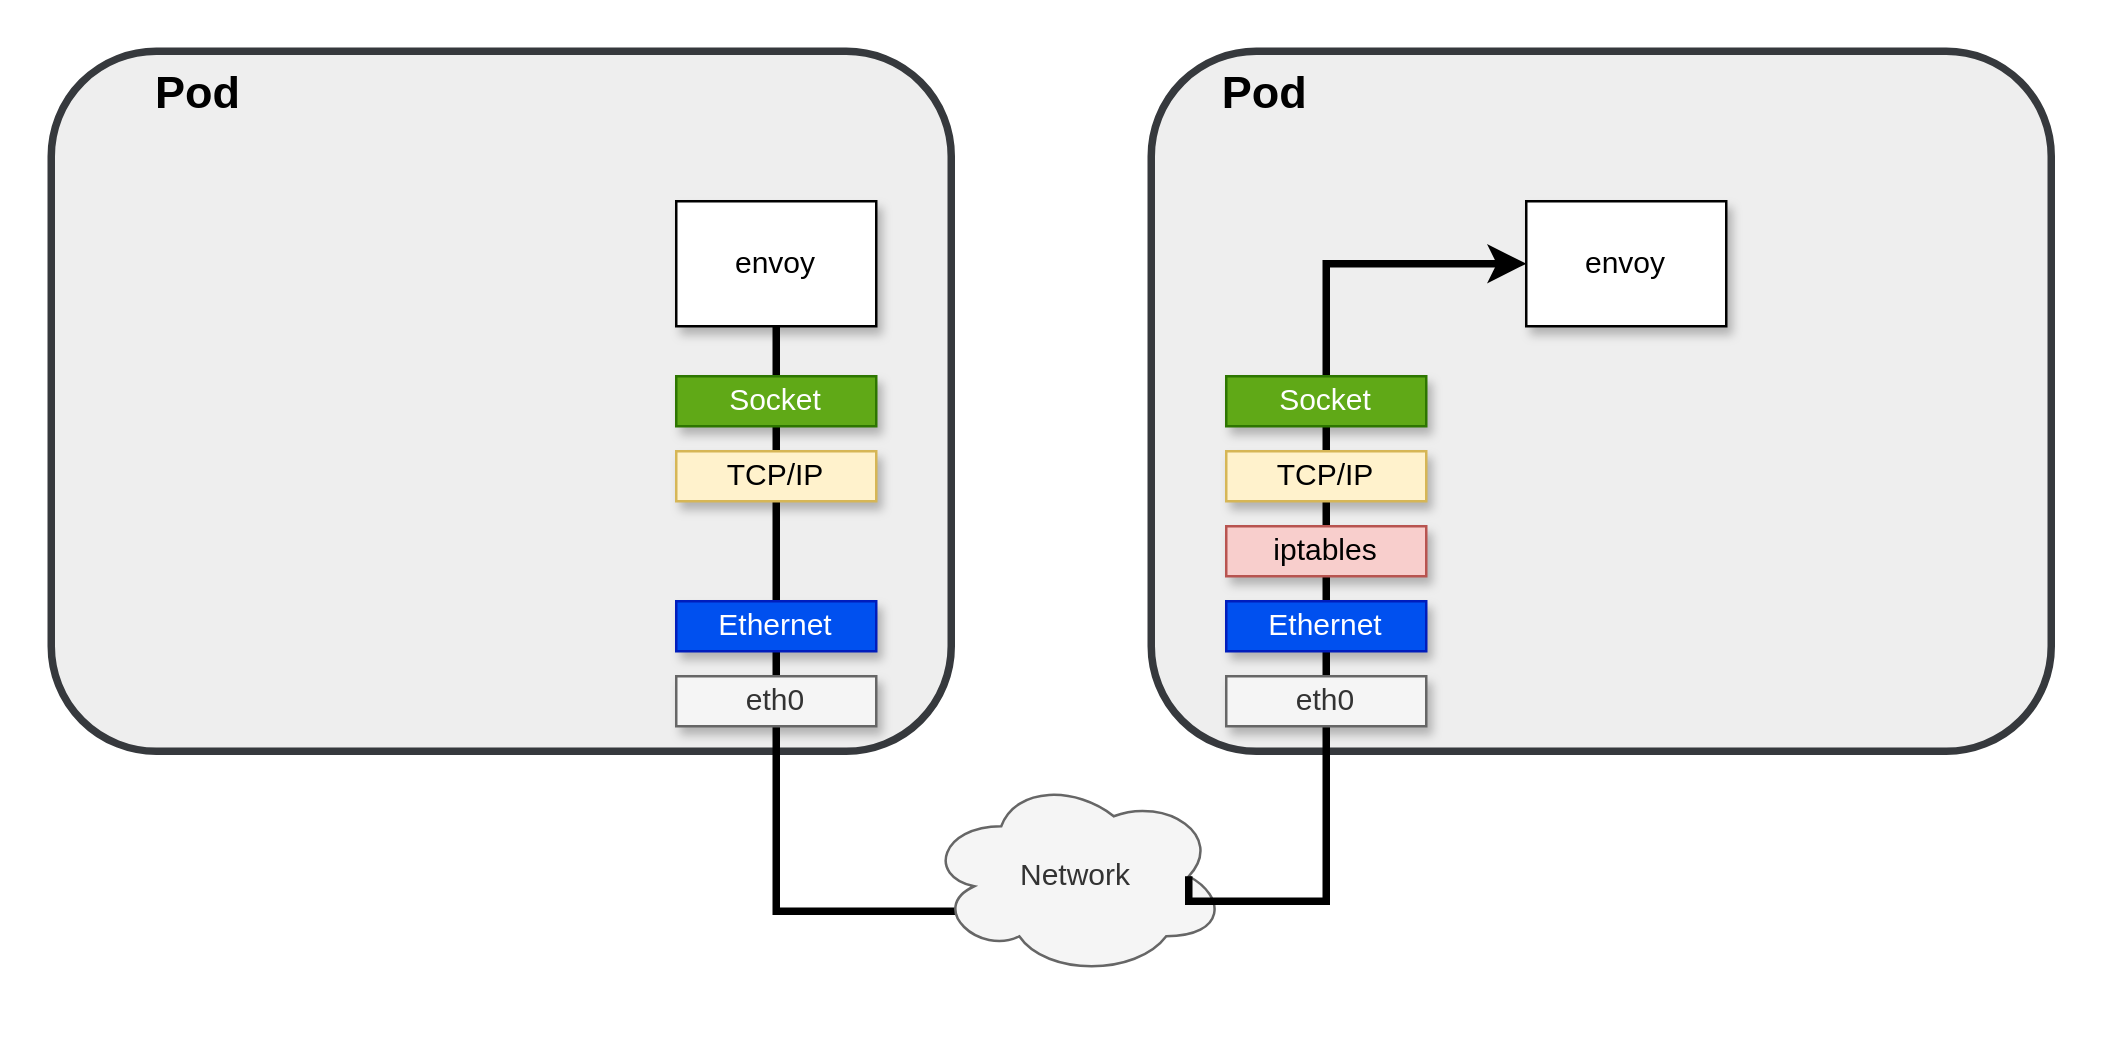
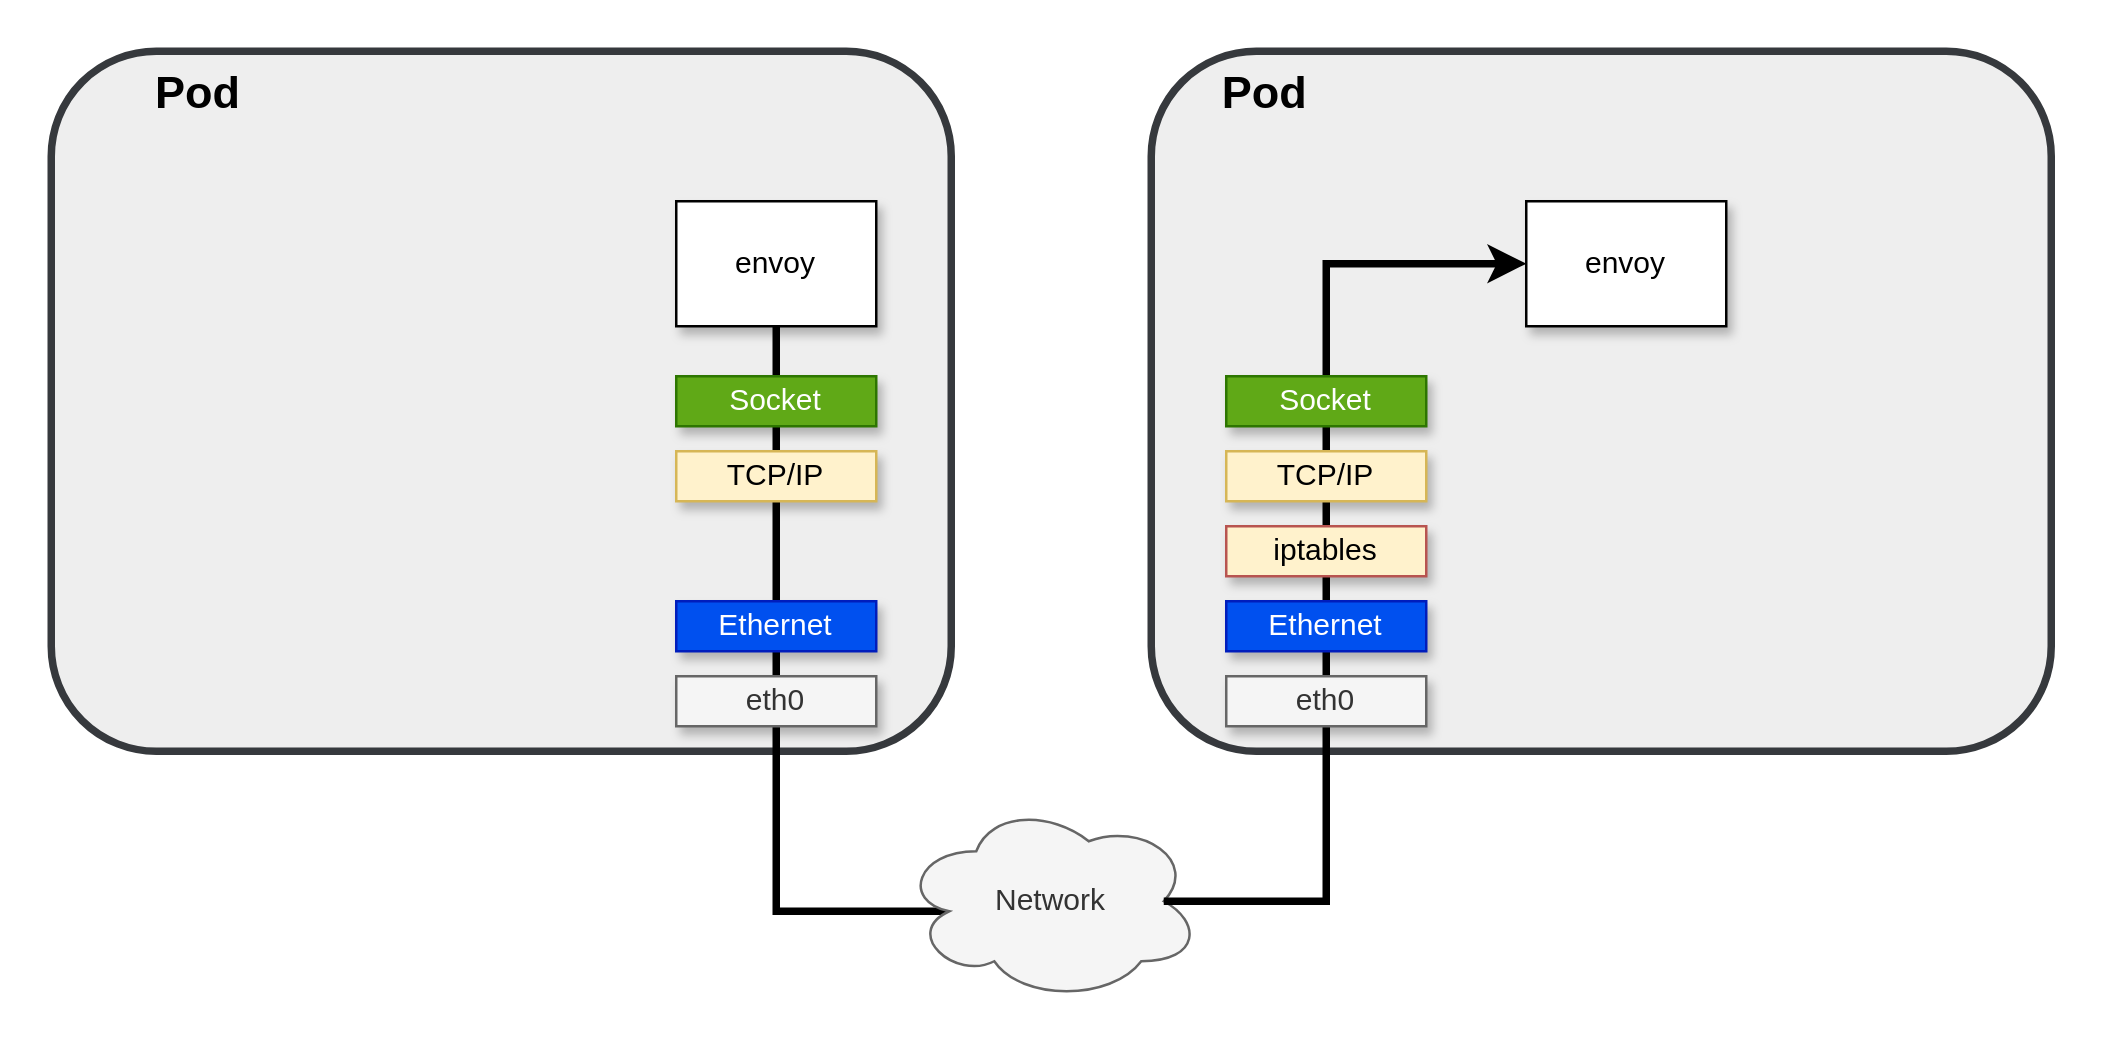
  <mxCell id="0" />
  <mxCell id="1" parent="0" />
  <mxCell id="2" value="&lt;font style=&quot;font-size: 18px&quot;&gt;&lt;b&gt;&amp;nbsp; &amp;nbsp; &amp;nbsp; &amp;nbsp; &lt;font style=&quot;font-size: 18px&quot;&gt;Pod&lt;/font&gt;&lt;/b&gt;&lt;/font&gt;" style="rounded=1;whiteSpace=wrap;html=1;align=left;verticalAlign=top;fontSize=13;strokeWidth=3;fillColor=#eeeeee;strokeColor=#36393d;" vertex="1" parent="1"><mxGeometry x="20" y="20" width="360" height="280" as="geometry" /></mxCell>
  <mxCell id="3" style="edgeStyle=orthogonalEdgeStyle;rounded=0;orthogonalLoop=1;jettySize=auto;html=1;entryX=0.16;entryY=0.55;entryDx=0;entryDy=0;entryPerimeter=0;strokeColor=#000000;strokeWidth=3;endArrow=none;endFill=0;" edge="1" parent="1" source="4" target="11"><mxGeometry relative="1" as="geometry"><Array as="points"><mxPoint x="310" y="364" /></Array></mxGeometry></mxCell>
  <mxCell id="4" value="envoy" style="rounded=0;whiteSpace=wrap;html=1;shadow=1;" vertex="1" parent="1"><mxGeometry x="270" y="80" width="80" height="50" as="geometry" /></mxCell>
  <mxCell id="5" value="Socket" style="rounded=0;whiteSpace=wrap;html=1;fillColor=#60a917;strokeColor=#2D7600;fontColor=#ffffff;shadow=1;" vertex="1" parent="1"><mxGeometry x="270" y="150" width="80" height="20" as="geometry" /></mxCell>
  <mxCell id="6" value="TCP/IP&lt;span style=&quot;color: rgba(0 , 0 , 0 , 0) ; font-family: monospace ; font-size: 0px&quot;&gt;%3CmxGraphModel%3E%3Croot%3E%3CmxCell%20id%3D%220%22%2F%3E%3CmxCell%20id%3D%221%22%20parent%3D%220%22%2F%3E%3CmxCell%20id%3D%222%22%20value%3D%22Socket%22%20style%3D%22rounded%3D0%3BwhiteSpace%3Dwrap%3Bhtml%3D1%3B%22%20vertex%3D%221%22%20parent%3D%221%22%3E%3CmxGeometry%20x%3D%22205%22%20y%3D%22180%22%20width%3D%2280%22%20height%3D%2220%22%20as%3D%22geometry%22%2F%3E%3C%2FmxCell%3E%3C%2Froot%3E%3C%2FmxGraphModel%3E&lt;/span&gt;" style="rounded=0;whiteSpace=wrap;html=1;fillColor=#fff2cc;strokeColor=#d6b656;shadow=1;" vertex="1" parent="1"><mxGeometry x="270" y="180" width="80" height="20" as="geometry" /></mxCell>
  <mxCell id="7" value="Ethernet" style="rounded=0;whiteSpace=wrap;html=1;fillColor=#0050ef;strokeColor=#001DBC;fontColor=#ffffff;shadow=1;" vertex="1" parent="1"><mxGeometry x="270" y="240" width="80" height="20" as="geometry" /></mxCell>
  <mxCell id="8" value="eth0" style="rounded=0;whiteSpace=wrap;html=1;fillColor=#f5f5f5;strokeColor=#666666;fontColor=#333333;shadow=1;" vertex="1" parent="1"><mxGeometry x="270" y="270" width="80" height="20" as="geometry" /></mxCell>
  <mxCell id="9" value="&lt;span&gt;&amp;nbsp; &amp;nbsp; &amp;nbsp; &amp;nbsp;&amp;nbsp;&lt;/span&gt;&lt;b&gt;&lt;font style=&quot;font-size: 18px&quot;&gt;Pod&lt;/font&gt;&lt;/b&gt;" style="rounded=1;whiteSpace=wrap;html=1;align=left;verticalAlign=top;strokeWidth=3;fillColor=#eeeeee;strokeColor=#36393d;" vertex="1" parent="1"><mxGeometry x="460" y="20" width="360" height="280" as="geometry" /></mxCell>
  <mxCell id="10" value="envoy" style="rounded=0;whiteSpace=wrap;html=1;shadow=1;" vertex="1" parent="1"><mxGeometry x="610" y="80" width="80" height="50" as="geometry" /></mxCell>
- <mxCell id="11" value="Network" style="ellipse;shape=cloud;whiteSpace=wrap;html=1;fillColor=#f5f5f5;strokeColor=#666666;fontColor=#333333;" vertex="1" parent="1"><mxGeometry x="370" y="310" width="120" height="80" as="geometry" /></mxCell>
+ <mxCell id="11" value="Network" style="ellipse;shape=cloud;whiteSpace=wrap;html=1;fillColor=#f5f5f5;strokeColor=#666666;fontColor=#333333;" vertex="1" parent="1"><mxGeometry x="360" y="320" width="120" height="80" as="geometry" /></mxCell>
  <mxCell id="12" style="edgeStyle=orthogonalEdgeStyle;rounded=0;orthogonalLoop=1;jettySize=auto;html=1;entryX=0;entryY=0.5;entryDx=0;entryDy=0;strokeColor=#000000;exitX=0.875;exitY=0.5;exitDx=0;exitDy=0;exitPerimeter=0;strokeWidth=3;" edge="1" parent="1" source="11" target="10"><mxGeometry relative="1" as="geometry"><Array as="points"><mxPoint x="530" y="360" /><mxPoint x="530" y="105" /></Array></mxGeometry></mxCell>
  <mxCell id="13" value="Socket" style="rounded=0;whiteSpace=wrap;html=1;fillColor=#60a917;strokeColor=#2D7600;fontColor=#ffffff;shadow=1;" vertex="1" parent="1"><mxGeometry x="490" y="150" width="80" height="20" as="geometry" /></mxCell>
  <mxCell id="14" value="TCP/IP&lt;span style=&quot;color: rgba(0 , 0 , 0 , 0) ; font-family: monospace ; font-size: 0px&quot;&gt;%3CmxGraphModel%3E%3Croot%3E%3CmxCell%20id%3D%220%22%2F%3E%3CmxCell%20id%3D%221%22%20parent%3D%220%22%2F%3E%3CmxCell%20id%3D%222%22%20value%3D%22Socket%22%20style%3D%22rounded%3D0%3BwhiteSpace%3Dwrap%3Bhtml%3D1%3B%22%20vertex%3D%221%22%20parent%3D%221%22%3E%3CmxGeometry%20x%3D%22205%22%20y%3D%22180%22%20width%3D%2280%22%20height%3D%2220%22%20as%3D%22geometry%22%2F%3E%3C%2FmxCell%3E%3C%2Froot%3E%3C%2FmxGraphModel%3E&lt;/span&gt;" style="rounded=0;whiteSpace=wrap;html=1;fillColor=#fff2cc;strokeColor=#d6b656;shadow=1;" vertex="1" parent="1"><mxGeometry x="490" y="180" width="80" height="20" as="geometry" /></mxCell>
- <mxCell id="15" value="iptables" style="rounded=0;whiteSpace=wrap;html=1;fillColor=#f8cecc;strokeColor=#b85450;shadow=1;" vertex="1" parent="1"><mxGeometry x="490" y="210" width="80" height="20" as="geometry" /></mxCell>
+ <mxCell id="15" value="iptables" style="rounded=0;whiteSpace=wrap;html=1;fillColor=#fff2cc;strokeColor=#b85450;shadow=1;" vertex="1" parent="1"><mxGeometry x="490" y="210" width="80" height="20" as="geometry" /></mxCell>
  <mxCell id="16" value="Ethernet" style="rounded=0;whiteSpace=wrap;html=1;fillColor=#0050ef;strokeColor=#001DBC;fontColor=#ffffff;shadow=1;" vertex="1" parent="1"><mxGeometry x="490" y="240" width="80" height="20" as="geometry" /></mxCell>
  <mxCell id="17" value="eth0" style="rounded=0;whiteSpace=wrap;html=1;fillColor=#f5f5f5;strokeColor=#666666;fontColor=#333333;shadow=1;" vertex="1" parent="1"><mxGeometry x="490" y="270" width="80" height="20" as="geometry" /></mxCell>
